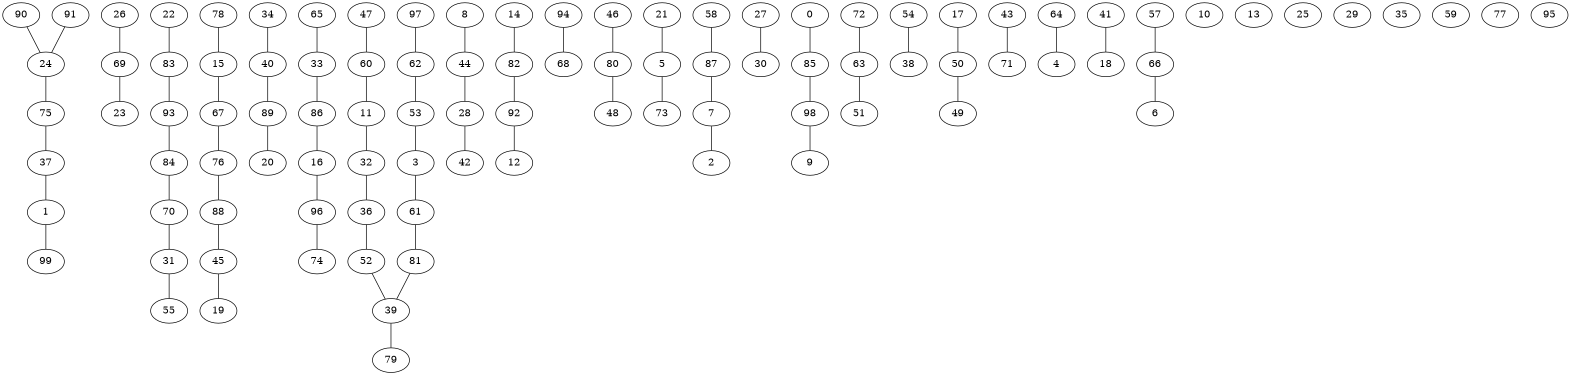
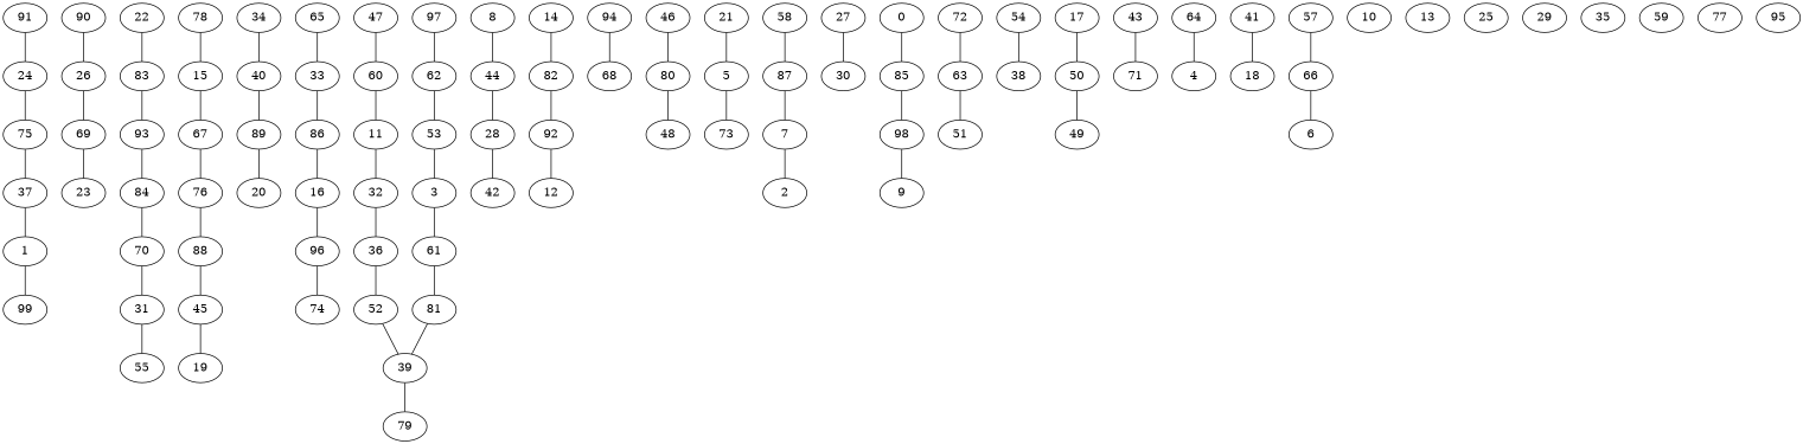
  graph {
    37
    1
    99
    26
    69
    23
    70
    31
    55
    76
    88
    45
    19
    40
    89
    20
    84
    33
    86
    16
    96
    39
    79
    78
    15
    67
    75
    8
    44
    28
    42
    11
    32
    36
    52
    14
    82
    92
    12
    94
    68
    90
    80
    48
    5
    73
    87
    7
    2
    62
    53
    3
    61
    27
    30
    58
    24
    93
    85
    98
    9
    91
    74
    0
    97
    72
    63
    51
    54
    38
    60
    17
    50
    49
    47
    81
    43
    71
    64
    4
    46
    41
    18
    34
    22
    83
    21
    57
    66
    6
    65
    10
    13
    25
    29
    35
    59
    77
    95
    37 -- 1
    1 -- 99
    26 -- 69
    69 -- 23
    70 -- 31
    31 -- 55
    76 -- 88
    88 -- 45
    45 -- 19
    40 -- 89
    89 -- 20
    84 -- 70
    33 -- 86
    86 -- 16
    16 -- 96
    96 -- 74
    39 -- 79
    78 -- 15
    15 -- 67
    67 -- 76
    75 -- 37
    8 -- 44
    44 -- 28
    28 -- 42
    11 -- 32
    32 -- 36
    36 -- 52
    52 -- 39
    14 -- 82
    82 -- 92
    92 -- 12
    94 -- 68
-   90 -- 24
+   90 -- 26
    80 -- 48
    5 -- 73
    87 -- 7
    7 -- 2
    62 -- 53
    53 -- 3
    3 -- 61
    61 -- 81
    27 -- 30
    58 -- 87
    24 -- 75
    93 -- 84
    85 -- 98
    98 -- 9
    91 -- 24
    0 -- 85
    97 -- 62
    72 -- 63
    63 -- 51
    54 -- 38
    60 -- 11
    17 -- 50
    50 -- 49
    47 -- 60
    81 -- 39
    43 -- 71
    64 -- 4
    46 -- 80
    41 -- 18
    34 -- 40
    22 -- 83
    83 -- 93
    21 -- 5
    57 -- 66
    66 -- 6
    65 -- 33
  }
